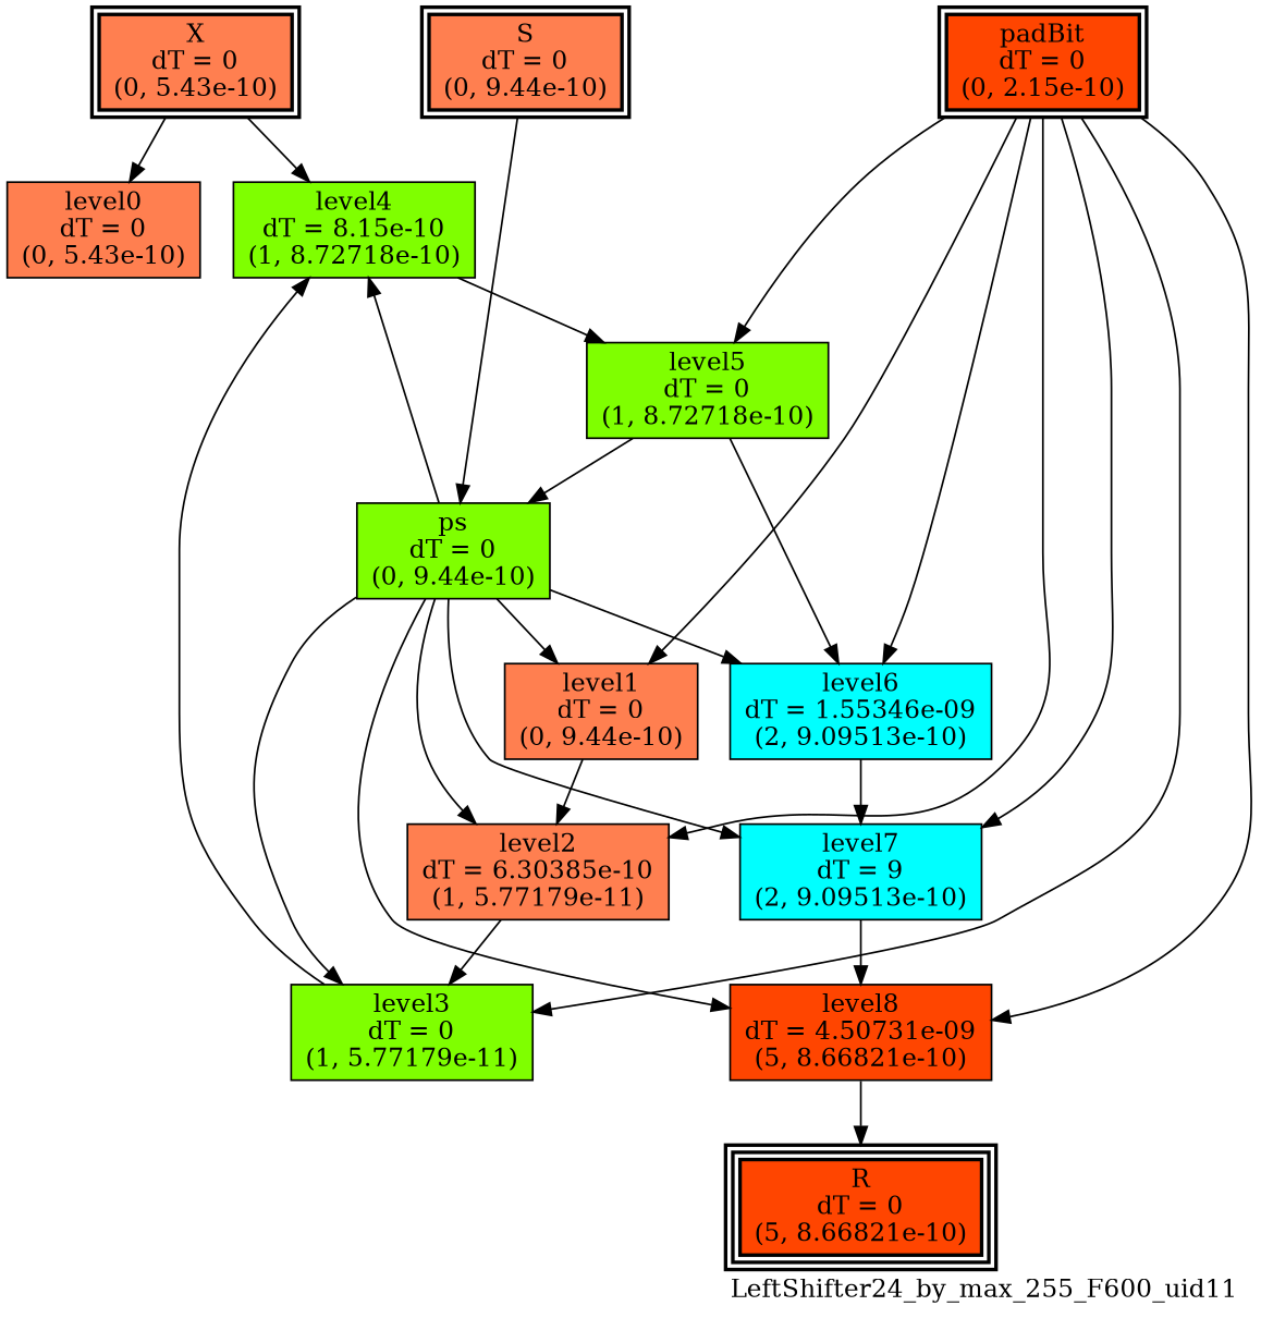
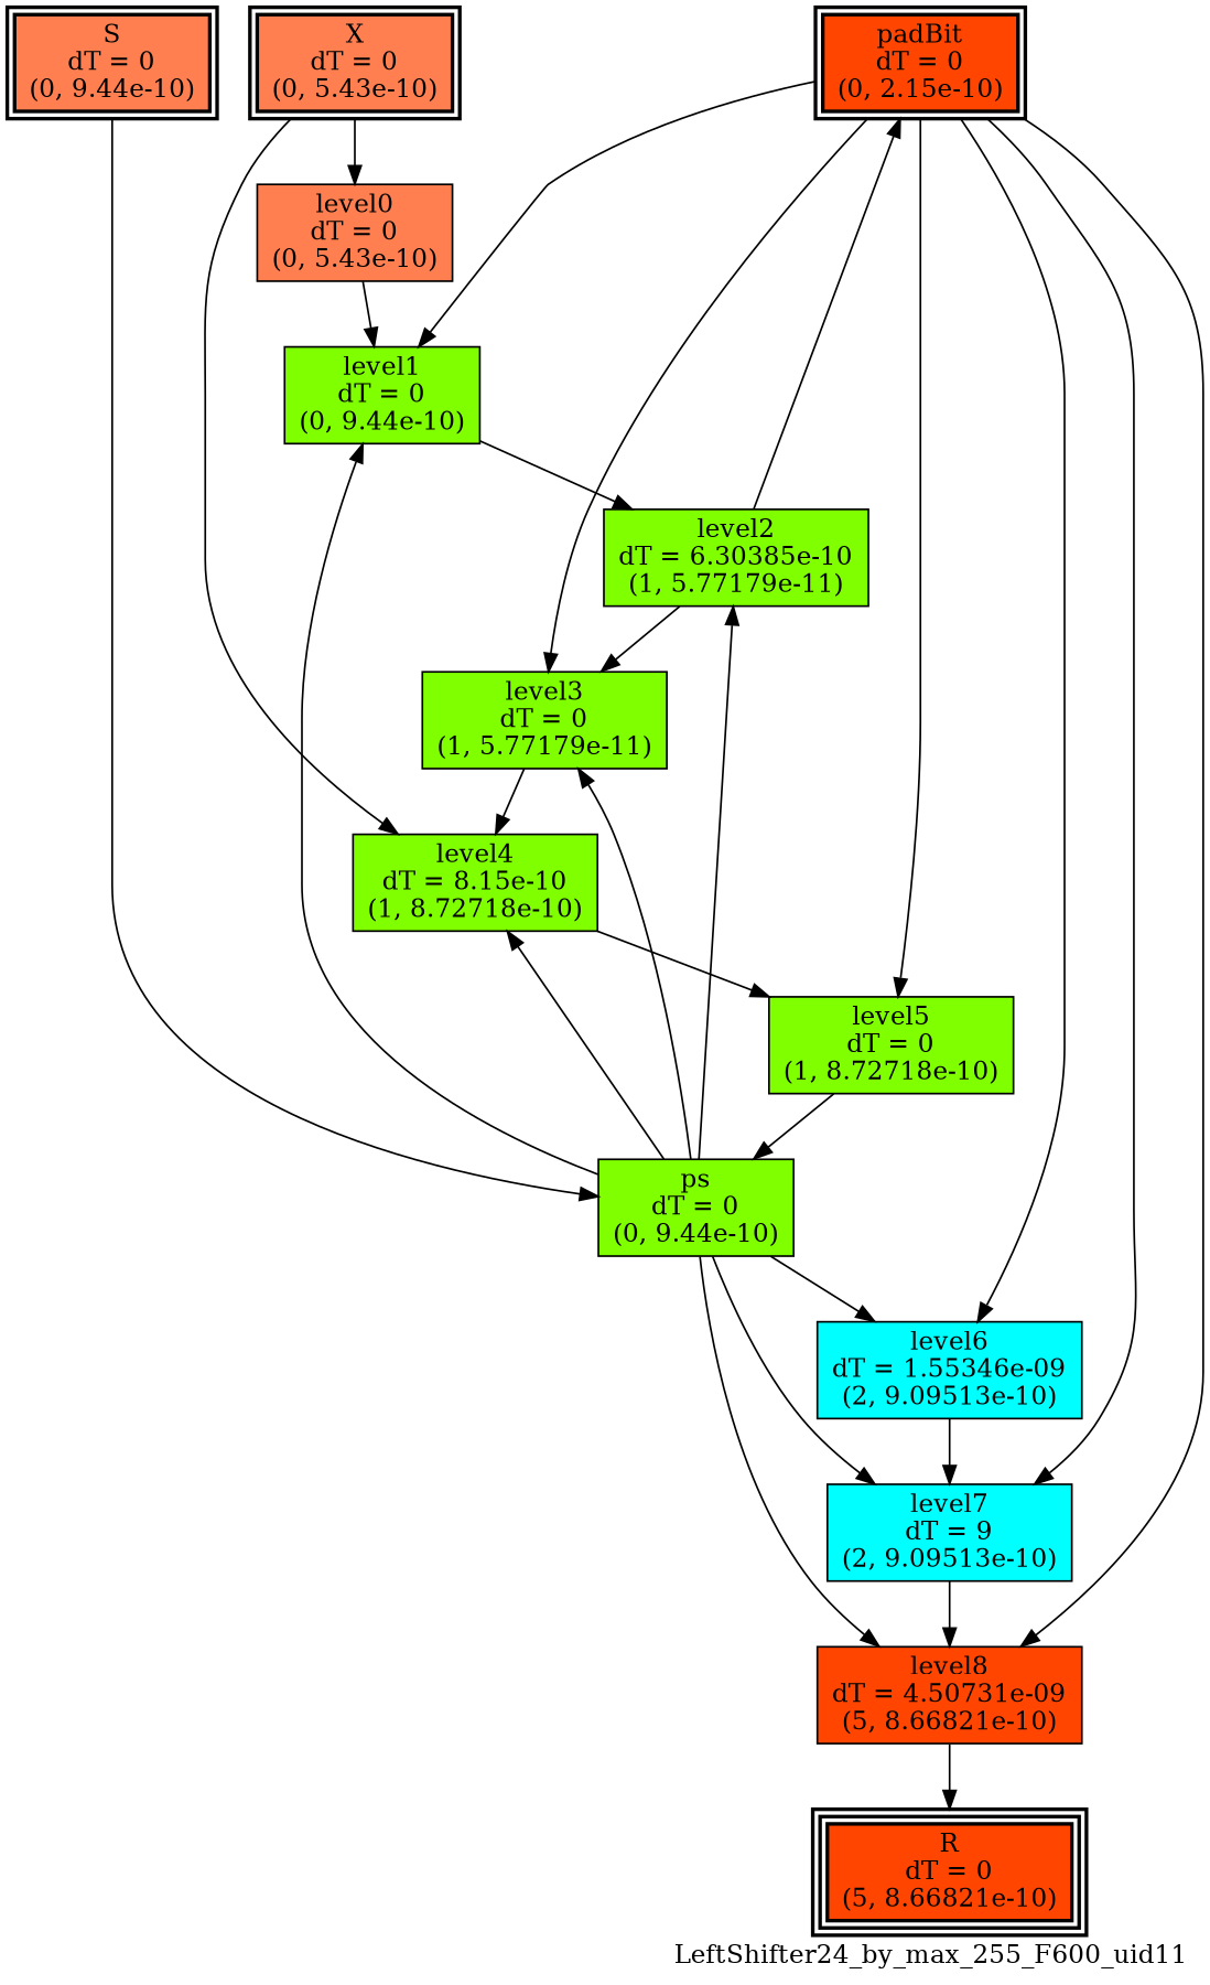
  digraph {
    label=LeftShifter24_by_max_255_F600_uid11
    labeljust=right
    labelloc=bottom
    nodesep=0.25
    ranksep=0.5
    node [color=black fillcolor=chartreuse peripheries=1 shape=box style=filled]
    edge [arrowhead=normal arrowsize=1.0 arrowtail=normal color=black dir=forward]
    n1 [fillcolor=coral label="X\ndT = 0\n(0, 5.43e-10)" peripheries=2 style="bold, filled"]
    n2 [fillcolor=coral label="S\ndT = 0\n(0, 9.44e-10)" peripheries=2 style="bold, filled"]
    n3 [fillcolor=orangered label="padBit\ndT = 0\n(0, 2.15e-10)" peripheries=2 style="bold, filled"]
    n4 [fillcolor=orangered label="R\ndT = 0\n(5, 8.66821e-10)" peripheries=3 style="bold, filled"]
    n5 [fillcolor=coral label="level0\ndT = 0\n(0, 5.43e-10)"]
    n6 [label="level4\ndT = 8.15e-10\n(1, 8.72718e-10)"]
    n7 [label="ps\ndT = 0\n(0, 9.44e-10)"]
-   n8 [fillcolor=coral label="level1\ndT = 0\n(0, 9.44e-10)"]
-   n9 [fillcolor=coral label="level2\ndT = 6.30385e-10\n(1, 5.77179e-11)"]
+   n8 [label="level1\ndT = 0\n(0, 9.44e-10)"]
+   n9 [label="level2\ndT = 6.30385e-10\n(1, 5.77179e-11)"]
    n10 [label="level3\ndT = 0\n(1, 5.77179e-11)"]
    n11 [label="level5\ndT = 0\n(1, 8.72718e-10)"]
    n12 [fillcolor=cyan label="level6\ndT = 1.55346e-09\n(2, 9.09513e-10)"]
    n13 [fillcolor=cyan label="level7\ndT = 9\n(2, 9.09513e-10)"]
    n14 [fillcolor=orangered label="level8\ndT = 4.50731e-09\n(5, 8.66821e-10)"]
    subgraph sub_1 {
      rank=same
      n1
      n2
      n3
    }
    subgraph sub_2 {
      rank=same
      n4
    }
    n1 -> n5
    n1 -> n6
    n2 -> n7
    n3 -> n8
-   n3 -> n9
+   n9 -> n3
    n3 -> n10
    n3 -> n11
    n3 -> n12
    n3 -> n13
    n3 -> n14
+   n5 -> n8
    n6 -> n11
    n7 -> n6
    n7 -> n8
    n7 -> n9
    n7 -> n10
    n7 -> n12
    n7 -> n13
    n7 -> n14
    n8 -> n9
    n9 -> n10
    n10 -> n6
    n11 -> n7
-   n11 -> n12
    n12 -> n13
    n13 -> n14
    n14 -> n4
  }
